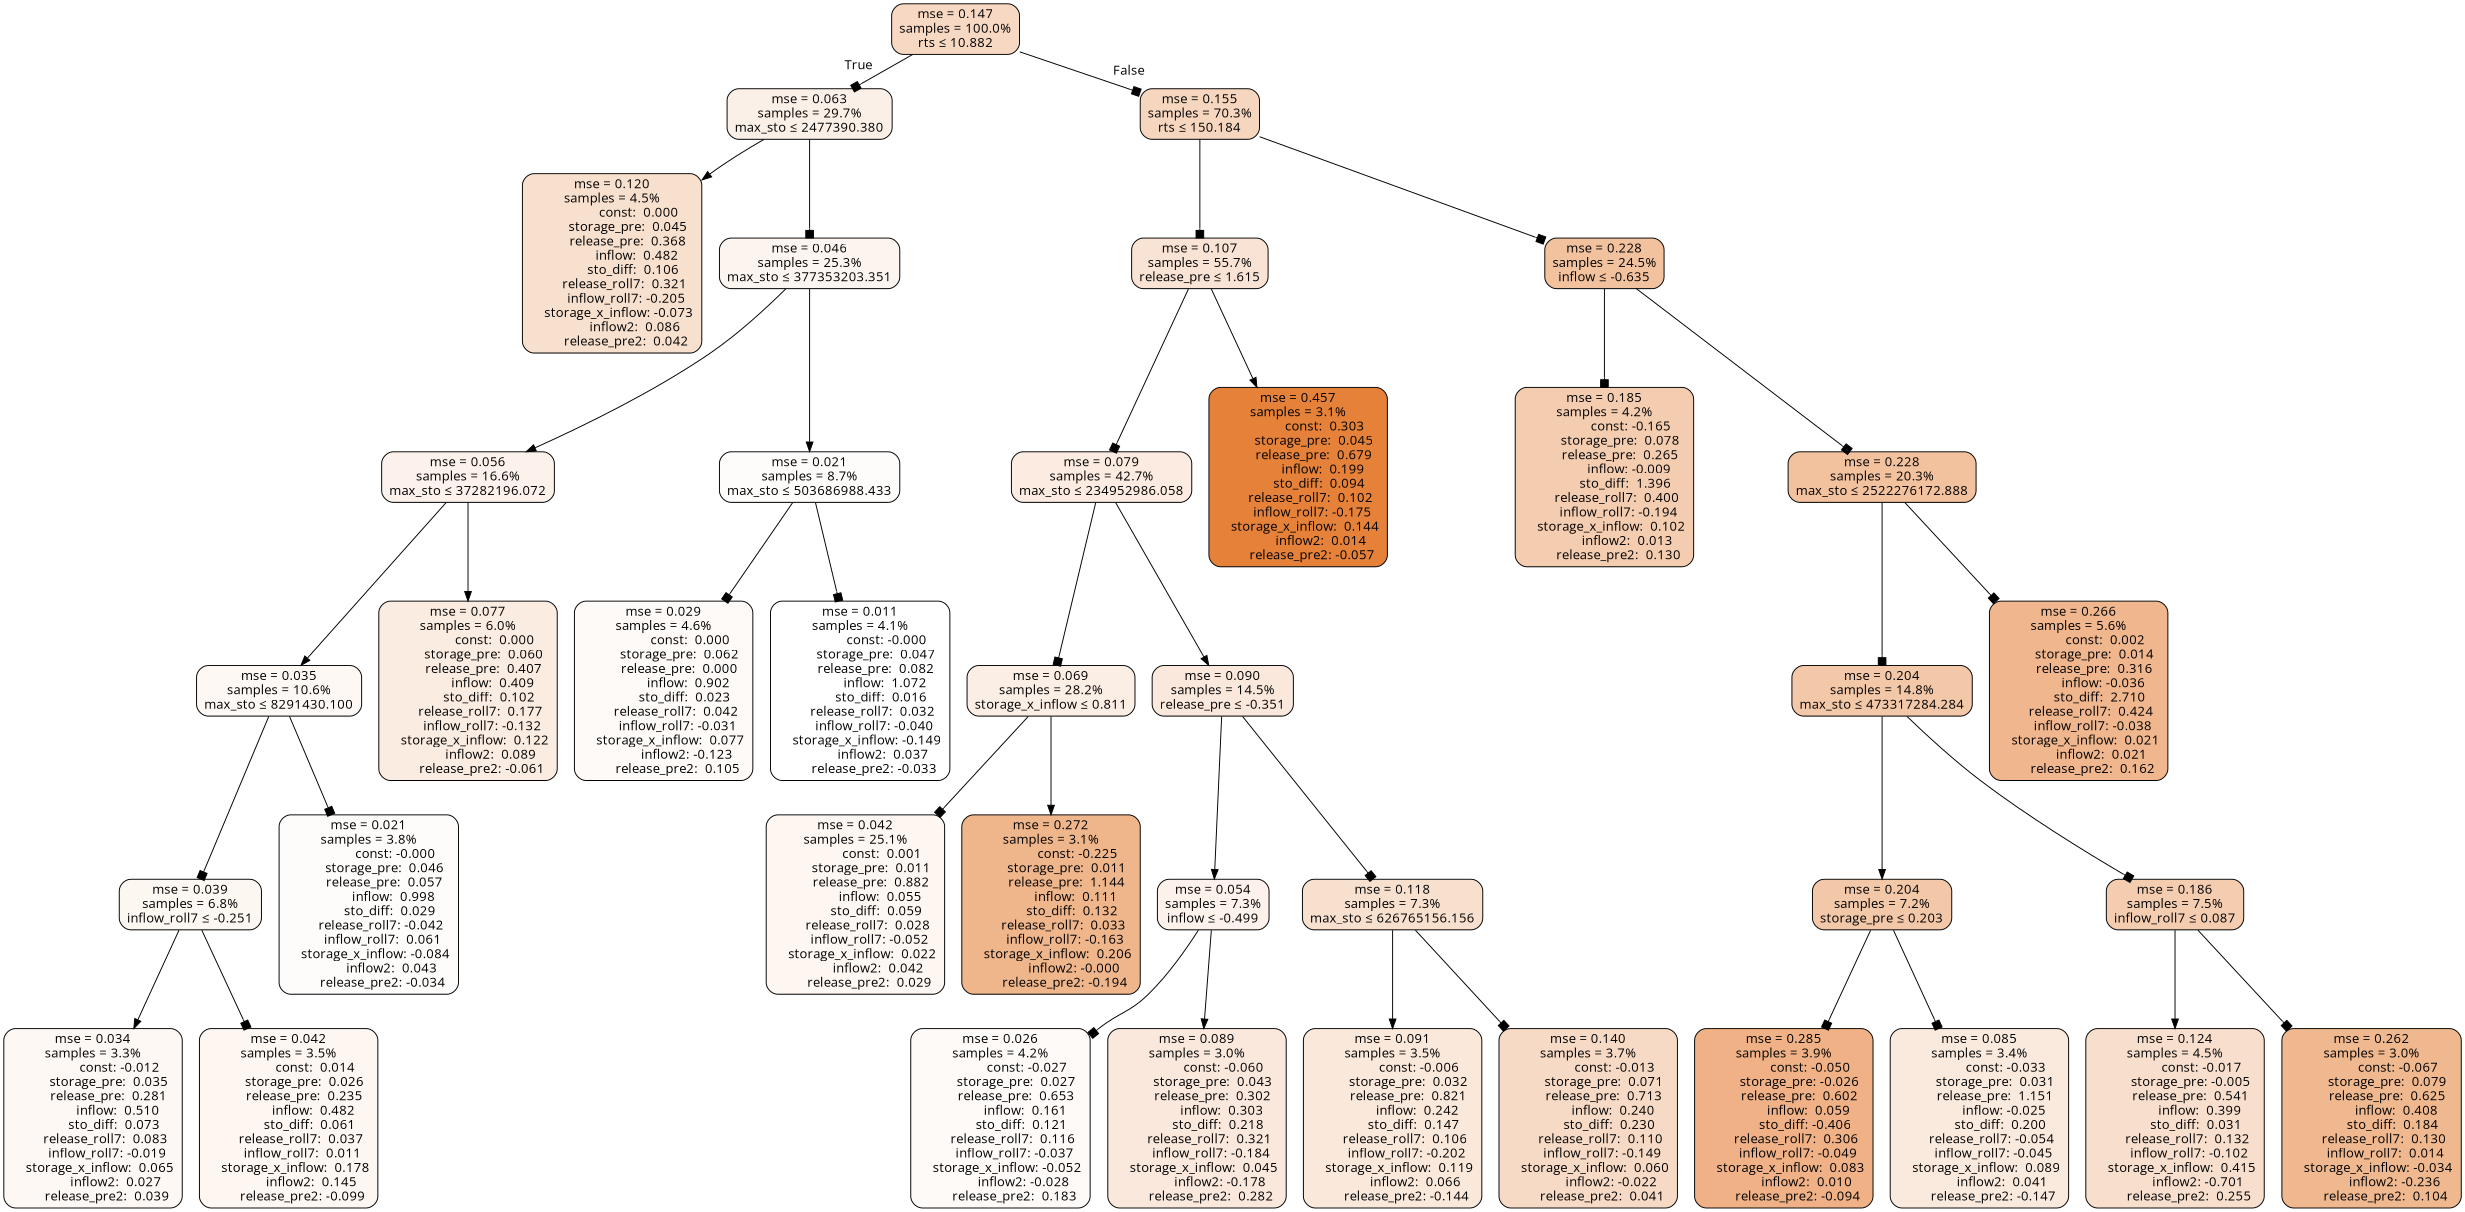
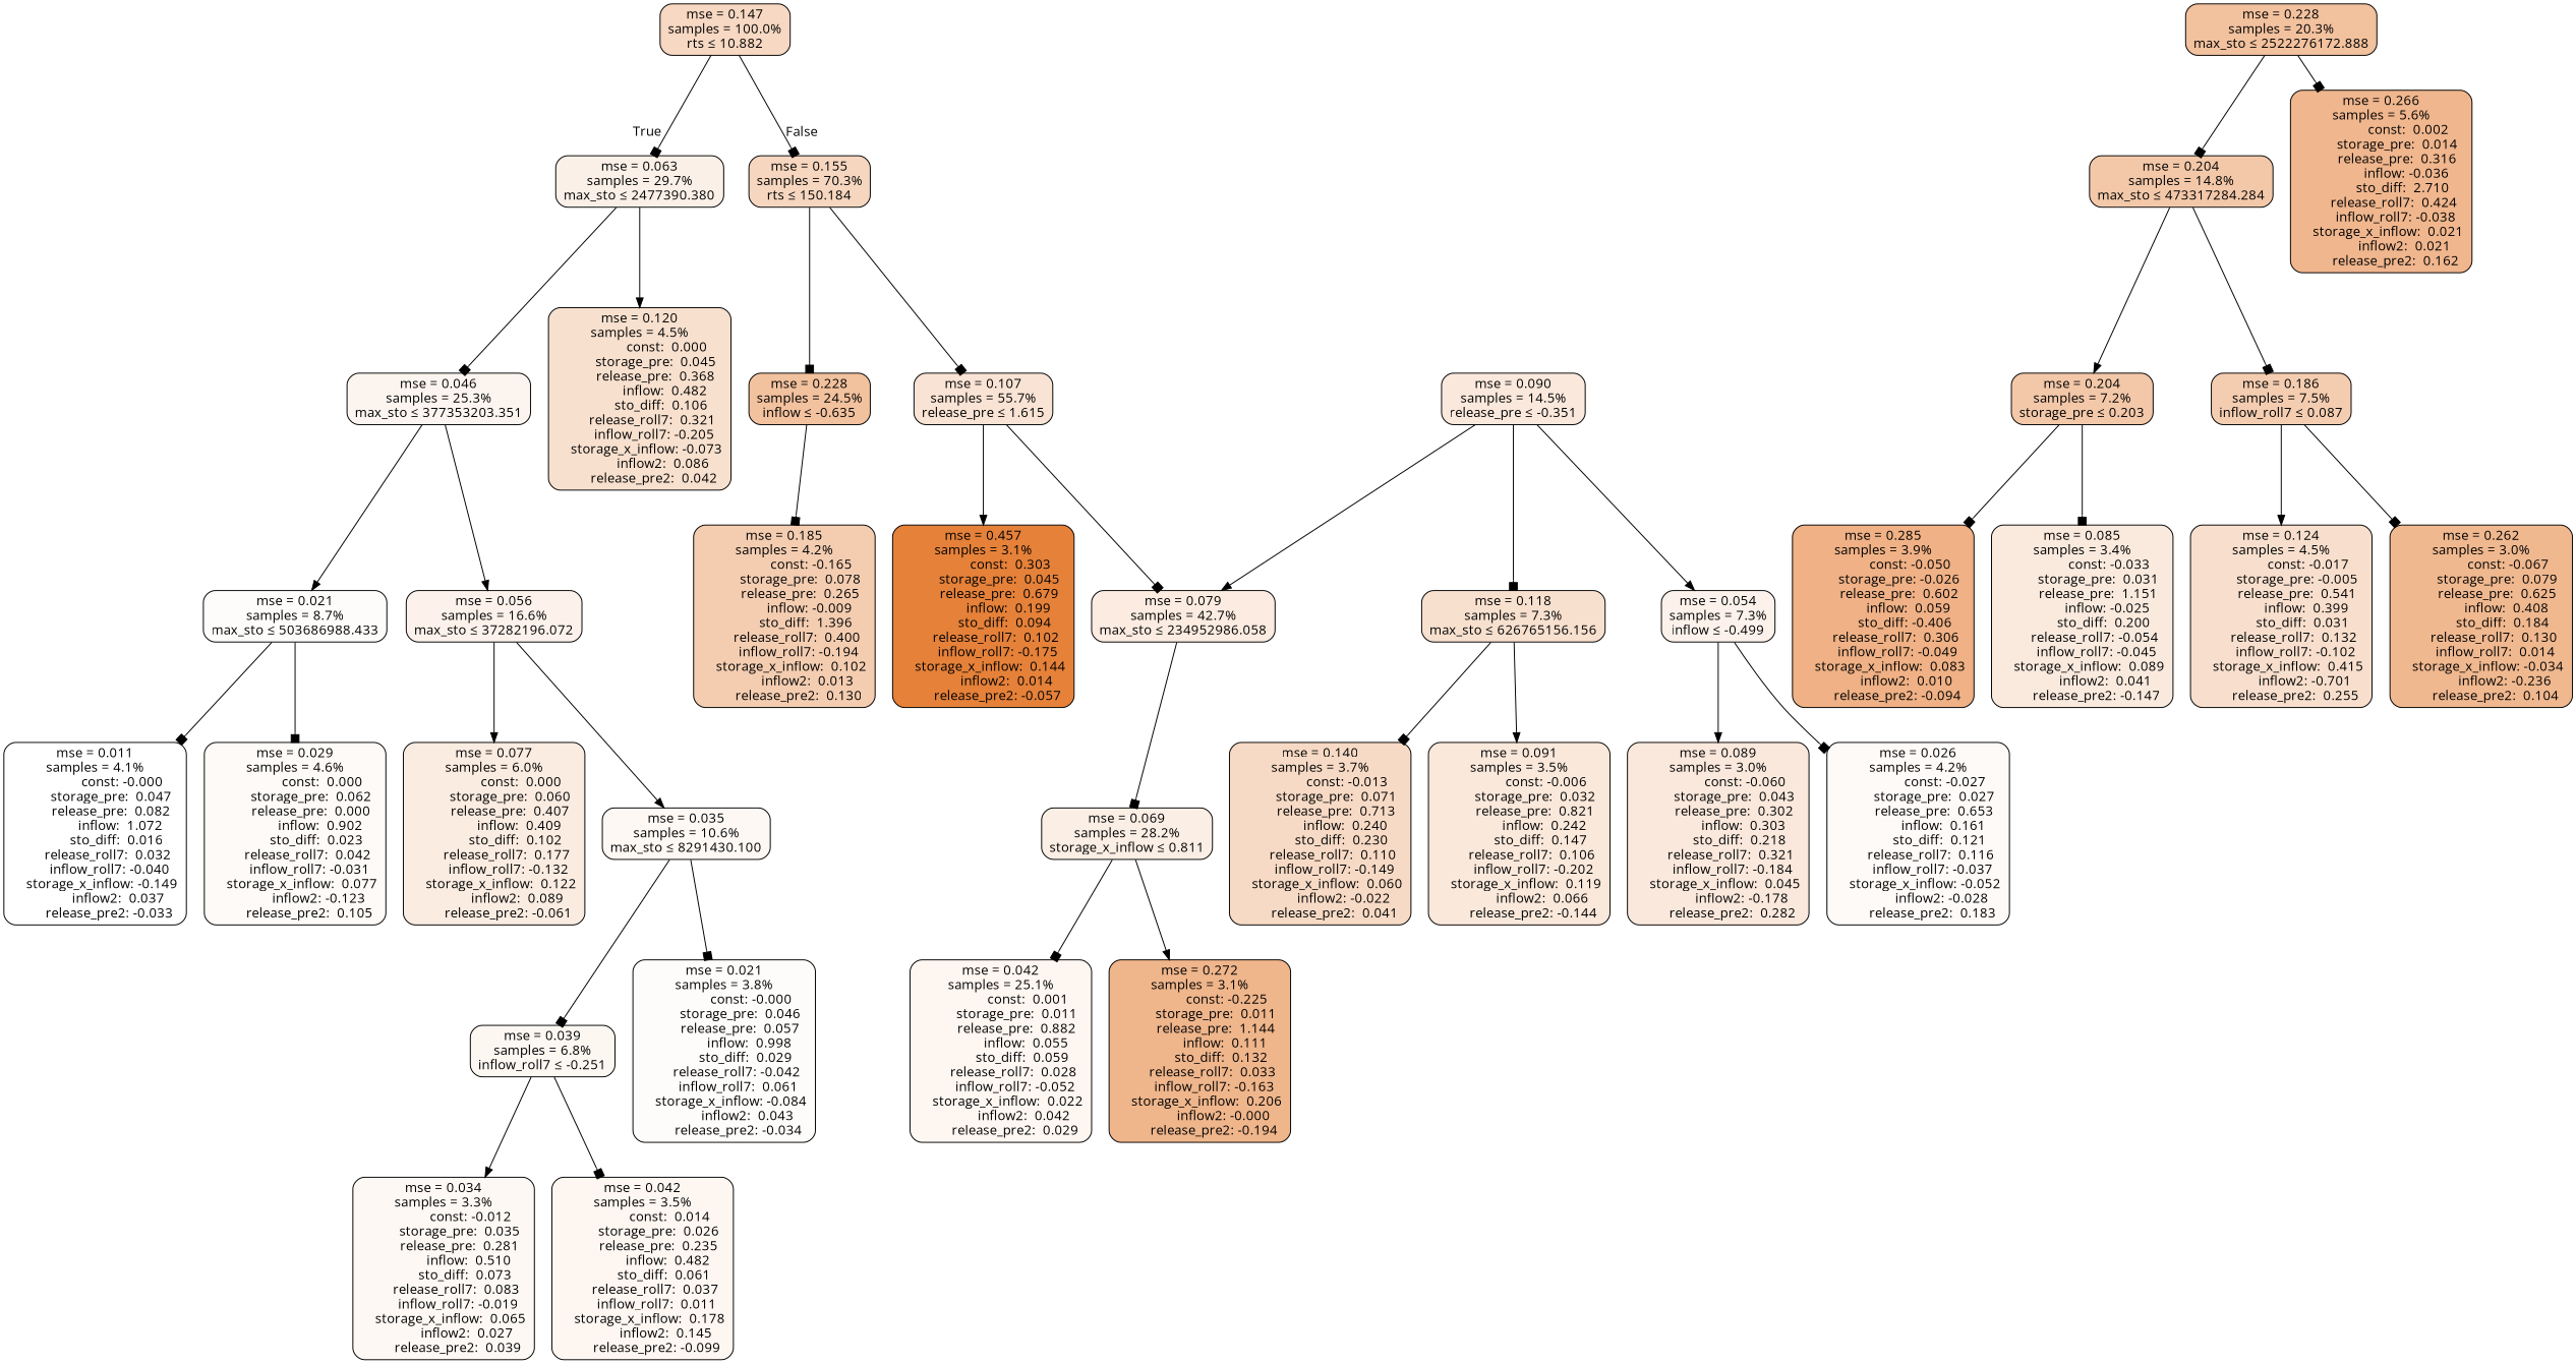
  digraph {
    fontname="Open Sans"
    node [color=black fillcolor="#f2c19e" fontname="Open Sans" shape=rectangle style="filled, rounded"]
    edge [arrowhead=box fontname="Open Sans"]
    n1 [fillcolor="#f7d8c2" label="mse = 0.147\nsamples = 100.0%\nrts &le; 10.882"]
    n2 [fillcolor="#fbf0e7" label="mse = 0.063\nsamples = 29.7%\nmax_sto &le; 2477390.380"]
    n3 [fillcolor="#f6d6bf" label="mse = 0.155\nsamples = 70.3%\nrts &le; 150.184"]
    n4 [fillcolor="#f8e0ce" label="mse = 0.120\nsamples = 4.5%\n               const:  0.000\n         storage_pre:  0.045\n         release_pre:  0.368\n              inflow:  0.482\n            sto_diff:  0.106\n       release_roll7:  0.321\n        inflow_roll7: -0.205\n    storage_x_inflow: -0.073\n             inflow2:  0.086\n        release_pre2:  0.042"]
    n5 [fillcolor="#fcf5ef" label="mse = 0.046\nsamples = 25.3%\nmax_sto &le; 377353203.351"]
    n6 [fillcolor="#f9e3d4" label="mse = 0.107\nsamples = 55.7%\nrelease_pre &le; 1.615"]
    n7 [label="mse = 0.228\nsamples = 24.5%\ninflow &le; -0.635"]
    n8 [fillcolor="#fcf2eb" label="mse = 0.056\nsamples = 16.6%\nmax_sto &le; 37282196.072"]
    n9 [fillcolor="#fefcfa" label="mse = 0.021\nsamples = 8.7%\nmax_sto &le; 503686988.433"]
    n10 [fillcolor="#fdf8f4" label="mse = 0.035\nsamples = 10.6%\nmax_sto &le; 8291430.100"]
    n11 [fillcolor="#fbece1" label="mse = 0.077\nsamples = 6.0%\n               const:  0.000\n         storage_pre:  0.060\n         release_pre:  0.407\n              inflow:  0.409\n            sto_diff:  0.102\n       release_roll7:  0.177\n        inflow_roll7: -0.132\n    storage_x_inflow:  0.122\n             inflow2:  0.089\n        release_pre2: -0.061"]
    n12 [fillcolor="#fdfaf7" label="mse = 0.029\nsamples = 4.6%\n               const:  0.000\n         storage_pre:  0.062\n         release_pre:  0.000\n              inflow:  0.902\n            sto_diff:  0.023\n       release_roll7:  0.042\n        inflow_roll7: -0.031\n    storage_x_inflow:  0.077\n             inflow2: -0.123\n        release_pre2:  0.105"]
    n13 [fillcolor="#ffffff" label="mse = 0.011\nsamples = 4.1%\n               const: -0.000\n         storage_pre:  0.047\n         release_pre:  0.082\n              inflow:  1.072\n            sto_diff:  0.016\n       release_roll7:  0.032\n        inflow_roll7: -0.040\n    storage_x_inflow: -0.149\n             inflow2:  0.037\n        release_pre2: -0.033"]
    n14 [fillcolor="#fdf7f2" label="mse = 0.039\nsamples = 6.8%\ninflow_roll7 &le; -0.251"]
    n15 [fillcolor="#fefcfa" label="mse = 0.021\nsamples = 3.8%\n               const: -0.000\n         storage_pre:  0.046\n         release_pre:  0.057\n              inflow:  0.998\n            sto_diff:  0.029\n       release_roll7: -0.042\n        inflow_roll7:  0.061\n    storage_x_inflow: -0.084\n             inflow2:  0.043\n        release_pre2: -0.034"]
    n16 [fillcolor="#fdf8f4" label="mse = 0.034\nsamples = 3.3%\n               const: -0.012\n         storage_pre:  0.035\n         release_pre:  0.281\n              inflow:  0.510\n            sto_diff:  0.073\n       release_roll7:  0.083\n        inflow_roll7: -0.019\n    storage_x_inflow:  0.065\n             inflow2:  0.027\n        release_pre2:  0.039"]
    n17 [fillcolor="#fdf6f1" label="mse = 0.042\nsamples = 3.5%\n               const:  0.014\n         storage_pre:  0.026\n         release_pre:  0.235\n              inflow:  0.482\n            sto_diff:  0.061\n       release_roll7:  0.037\n        inflow_roll7:  0.011\n    storage_x_inflow:  0.178\n             inflow2:  0.145\n        release_pre2: -0.099"]
    n18 [fillcolor="#fbebe0" label="mse = 0.079\nsamples = 42.7%\nmax_sto &le; 234952986.058"]
    n19 [fillcolor="#e58139" label="mse = 0.457\nsamples = 3.1%\n               const:  0.303\n         storage_pre:  0.045\n         release_pre:  0.679\n              inflow:  0.199\n            sto_diff:  0.094\n       release_roll7:  0.102\n        inflow_roll7: -0.175\n    storage_x_inflow:  0.144\n             inflow2:  0.014\n        release_pre2: -0.057"]
    n20 [fillcolor="#f4cdb1" label="mse = 0.185\nsamples = 4.2%\n               const: -0.165\n         storage_pre:  0.078\n         release_pre:  0.265\n              inflow: -0.009\n            sto_diff:  1.396\n       release_roll7:  0.400\n        inflow_roll7: -0.194\n    storage_x_inflow:  0.102\n             inflow2:  0.013\n        release_pre2:  0.130"]
    n21 [label="mse = 0.228\nsamples = 20.3%\nmax_sto &le; 2522276172.888"]
    n22 [fillcolor="#fbeee5" label="mse = 0.069\nsamples = 28.2%\nstorage_x_inflow &le; 0.811"]
    n23 [fillcolor="#fae8dc" label="mse = 0.090\nsamples = 14.5%\nrelease_pre &le; -0.351"]
    n24 [fillcolor="#fdf6f1" label="mse = 0.042\nsamples = 25.1%\n               const:  0.001\n         storage_pre:  0.011\n         release_pre:  0.882\n              inflow:  0.055\n            sto_diff:  0.059\n       release_roll7:  0.028\n        inflow_roll7: -0.052\n    storage_x_inflow:  0.022\n             inflow2:  0.042\n        release_pre2:  0.029"]
    n25 [fillcolor="#efb58b" label="mse = 0.272\nsamples = 3.1%\n               const: -0.225\n         storage_pre:  0.011\n         release_pre:  1.144\n              inflow:  0.111\n            sto_diff:  0.132\n       release_roll7:  0.033\n        inflow_roll7: -0.163\n    storage_x_inflow:  0.206\n             inflow2: -0.000\n        release_pre2: -0.194"]
    n26 [fillcolor="#fcf2eb" label="mse = 0.054\nsamples = 7.3%\ninflow &le; -0.499"]
    n27 [fillcolor="#f8e0cf" label="mse = 0.118\nsamples = 7.3%\nmax_sto &le; 626765156.156"]
    n28 [fillcolor="#fefaf8" label="mse = 0.026\nsamples = 4.2%\n               const: -0.027\n         storage_pre:  0.027\n         release_pre:  0.653\n              inflow:  0.161\n            sto_diff:  0.121\n       release_roll7:  0.116\n        inflow_roll7: -0.037\n    storage_x_inflow: -0.052\n             inflow2: -0.028\n        release_pre2:  0.183"]
    n29 [fillcolor="#fae8dc" label="mse = 0.089\nsamples = 3.0%\n               const: -0.060\n         storage_pre:  0.043\n         release_pre:  0.302\n              inflow:  0.303\n            sto_diff:  0.218\n       release_roll7:  0.321\n        inflow_roll7: -0.184\n    storage_x_inflow:  0.045\n             inflow2: -0.178\n        release_pre2:  0.282"]
    n30 [fillcolor="#fae8db" label="mse = 0.091\nsamples = 3.5%\n               const: -0.006\n         storage_pre:  0.032\n         release_pre:  0.821\n              inflow:  0.242\n            sto_diff:  0.147\n       release_roll7:  0.106\n        inflow_roll7: -0.202\n    storage_x_inflow:  0.119\n             inflow2:  0.066\n        release_pre2: -0.144"]
    n31 [fillcolor="#f7dac5" label="mse = 0.140\nsamples = 3.7%\n               const: -0.013\n         storage_pre:  0.071\n         release_pre:  0.713\n              inflow:  0.240\n            sto_diff:  0.230\n       release_roll7:  0.110\n        inflow_roll7: -0.149\n    storage_x_inflow:  0.060\n             inflow2: -0.022\n        release_pre2:  0.041"]
    n32 [fillcolor="#f3c8a9" label="mse = 0.204\nsamples = 14.8%\nmax_sto &le; 473317284.284"]
    n33 [fillcolor="#f0b68d" label="mse = 0.266\nsamples = 5.6%\n               const:  0.002\n         storage_pre:  0.014\n         release_pre:  0.316\n              inflow: -0.036\n            sto_diff:  2.710\n       release_roll7:  0.424\n        inflow_roll7: -0.038\n    storage_x_inflow:  0.021\n             inflow2:  0.021\n        release_pre2:  0.162"]
    n34 [fillcolor="#f3c8a9" label="mse = 0.204\nsamples = 7.2%\nstorage_pre &le; 0.203"]
    n35 [fillcolor="#f4cdb1" label="mse = 0.186\nsamples = 7.5%\ninflow_roll7 &le; 0.087"]
    n36 [fillcolor="#efb185" label="mse = 0.285\nsamples = 3.9%\n               const: -0.050\n         storage_pre: -0.026\n         release_pre:  0.602\n              inflow:  0.059\n            sto_diff: -0.406\n       release_roll7:  0.306\n        inflow_roll7: -0.049\n    storage_x_inflow:  0.083\n             inflow2:  0.010\n        release_pre2: -0.094"]
    n37 [fillcolor="#faeade" label="mse = 0.085\nsamples = 3.4%\n               const: -0.033\n         storage_pre:  0.031\n         release_pre:  1.151\n              inflow: -0.025\n            sto_diff:  0.200\n       release_roll7: -0.054\n        inflow_roll7: -0.045\n    storage_x_inflow:  0.089\n             inflow2:  0.041\n        release_pre2: -0.147"]
    n38 [fillcolor="#f8dfcd" label="mse = 0.124\nsamples = 4.5%\n               const: -0.017\n         storage_pre: -0.005\n         release_pre:  0.541\n              inflow:  0.399\n            sto_diff:  0.031\n       release_roll7:  0.132\n        inflow_roll7: -0.102\n    storage_x_inflow:  0.415\n             inflow2: -0.701\n        release_pre2:  0.255"]
    n39 [fillcolor="#f0b88f" label="mse = 0.262\nsamples = 3.0%\n               const: -0.067\n         storage_pre:  0.079\n         release_pre:  0.625\n              inflow:  0.408\n            sto_diff:  0.184\n       release_roll7:  0.130\n        inflow_roll7:  0.014\n    storage_x_inflow: -0.034\n             inflow2: -0.236\n        release_pre2:  0.104"]
    n1 -> n2 [headlabel=True labelangle=45 labeldistance=2.5]
    n1 -> n3 [headlabel=False labelangle=-45 labeldistance=2.5]
    n2 -> n4 [arrowhead=normal]
    n2 -> n5
    n3 -> n6
    n3 -> n7
    n5 -> n8 [arrowhead=normal]
    n5 -> n9 [arrowhead=normal]
    n6 -> n18
    n6 -> n19 [arrowhead=normal]
    n7 -> n20
-   n7 -> n21
    n8 -> n10 [arrowhead=normal]
    n8 -> n11 [arrowhead=normal]
    n9 -> n12
    n9 -> n13
    n10 -> n14
    n10 -> n15
    n14 -> n16 [arrowhead=normal]
    n14 -> n17
    n18 -> n22
-   n18 -> n23 [arrowhead=normal]
+   n23 -> n18 [arrowhead=normal]
    n21 -> n32
    n21 -> n33
    n22 -> n24
    n22 -> n25 [arrowhead=normal]
    n23 -> n26 [arrowhead=normal]
    n23 -> n27
    n26 -> n28
    n26 -> n29 [arrowhead=normal]
    n27 -> n30 [arrowhead=normal]
    n27 -> n31
    n32 -> n34 [arrowhead=normal]
    n32 -> n35
    n34 -> n36
    n34 -> n37
    n35 -> n38 [arrowhead=normal]
    n35 -> n39
  }
